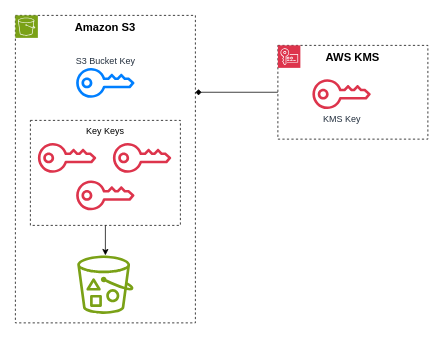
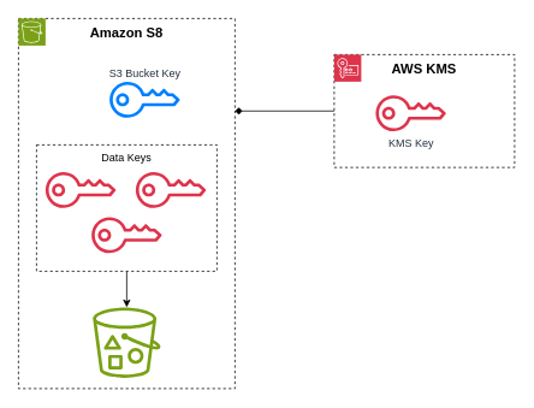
  <mxCell id="0" />
  <mxCell id="1" parent="0" />
- <mxCell id="2" value="Amazon S3" style="rounded=0;whiteSpace=wrap;html=1;fillColor=none;dashed=1;verticalAlign=top;fontStyle=1;fontSize=15;" vertex="1" parent="1"><mxGeometry x="20" y="20" width="240" height="410" as="geometry" /></mxCell>
+ <mxCell id="2" value="Amazon S8" style="rounded=0;whiteSpace=wrap;html=1;fillColor=none;dashed=1;verticalAlign=top;fontStyle=1;fontSize=15;" vertex="1" parent="1"><mxGeometry x="20" y="20" width="240" height="410" as="geometry" /></mxCell>
  <mxCell id="3" style="edgeStyle=orthogonalEdgeStyle;rounded=0;orthogonalLoop=1;jettySize=auto;html=1;" edge="1" parent="1" source="4" target="9"><mxGeometry relative="1" as="geometry" /></mxCell>
- <mxCell id="4" value="Key Keys" style="rounded=0;whiteSpace=wrap;html=1;fillColor=none;dashed=1;verticalAlign=top;" vertex="1" parent="1"><mxGeometry x="40" y="160" width="200" height="140" as="geometry" /></mxCell>
+ <mxCell id="4" value="Data Keys" style="rounded=0;whiteSpace=wrap;html=1;fillColor=none;dashed=1;verticalAlign=top;" vertex="1" parent="1"><mxGeometry x="40" y="160" width="200" height="140" as="geometry" /></mxCell>
  <mxCell id="5" value="" style="sketch=0;outlineConnect=0;fontColor=#232F3E;gradientColor=none;fillColor=#DD344C;strokeColor=none;dashed=0;verticalLabelPosition=bottom;verticalAlign=top;align=center;html=1;fontSize=12;fontStyle=0;aspect=fixed;pointerEvents=1;shape=mxgraph.aws4.addon;" vertex="1" parent="1"><mxGeometry x="50" y="190" width="78" height="40" as="geometry" /></mxCell>
  <mxCell id="6" value="" style="sketch=0;outlineConnect=0;fontColor=#232F3E;gradientColor=none;fillColor=#DD344C;strokeColor=none;dashed=0;verticalLabelPosition=bottom;verticalAlign=top;align=center;html=1;fontSize=12;fontStyle=0;aspect=fixed;pointerEvents=1;shape=mxgraph.aws4.addon;" vertex="1" parent="1"><mxGeometry x="150" y="190" width="78" height="40" as="geometry" /></mxCell>
  <mxCell id="7" value="" style="sketch=0;outlineConnect=0;fontColor=#232F3E;gradientColor=none;fillColor=#DD344C;strokeColor=none;dashed=0;verticalLabelPosition=bottom;verticalAlign=top;align=center;html=1;fontSize=12;fontStyle=0;aspect=fixed;pointerEvents=1;shape=mxgraph.aws4.addon;" vertex="1" parent="1"><mxGeometry x="101" y="240" width="78" height="40" as="geometry" /></mxCell>
- <mxCell id="8" value="S3 Bucket Key" style="sketch=0;outlineConnect=0;fontColor=#232F3E;gradientColor=none;fillColor=#007FFF;strokeColor=none;dashed=0;verticalLabelPosition=top;verticalAlign=bottom;align=center;html=1;fontSize=12;fontStyle=0;aspect=fixed;pointerEvents=1;shape=mxgraph.aws4.addon;labelPosition=center;" vertex="1" parent="1"><mxGeometry x="101" y="90" width="78" height="40" as="geometry" /></mxCell>
+ <mxCell id="8" value="S3 Bucket Key" style="sketch=0;outlineConnect=0;fontColor=#232F3E;gradientColor=none;fillColor=#007FFF;strokeColor=none;dashed=0;verticalLabelPosition=top;verticalAlign=bottom;align=center;html=1;fontSize=12;fontStyle=0;aspect=fixed;pointerEvents=1;shape=mxgraph.aws4.addon;labelPosition=center;" vertex="1" parent="1"><mxGeometry x="121" y="90" width="78" height="40" as="geometry" /></mxCell>
  <mxCell id="9" value="" style="sketch=0;outlineConnect=0;fontColor=#232F3E;gradientColor=none;fillColor=#7AA116;strokeColor=none;dashed=0;verticalLabelPosition=bottom;verticalAlign=top;align=center;html=1;fontSize=12;fontStyle=0;aspect=fixed;pointerEvents=1;shape=mxgraph.aws4.bucket_with_objects;" vertex="1" parent="1"><mxGeometry x="102.5" y="340" width="75" height="78" as="geometry" /></mxCell>
  <mxCell id="10" style="edgeStyle=orthogonalEdgeStyle;rounded=0;orthogonalLoop=1;jettySize=auto;html=1;entryX=1;entryY=0.25;entryDx=0;entryDy=0;endArrow=diamond;" edge="1" parent="1" source="11" target="2"><mxGeometry relative="1" as="geometry" /></mxCell>
  <mxCell id="11" value="AWS KMS" style="rounded=0;whiteSpace=wrap;html=1;fillColor=none;dashed=1;verticalAlign=top;fontStyle=1;fontSize=15;" vertex="1" parent="1"><mxGeometry x="370" y="60" width="200" height="125" as="geometry" /></mxCell>
  <mxCell id="12" value="KMS Key" style="sketch=0;outlineConnect=0;fontColor=#232F3E;gradientColor=none;fillColor=#DD344C;strokeColor=none;dashed=0;verticalLabelPosition=bottom;verticalAlign=top;align=center;html=1;fontSize=12;fontStyle=0;aspect=fixed;pointerEvents=1;shape=mxgraph.aws4.addon;" vertex="1" parent="1"><mxGeometry x="416" y="105" width="78" height="40" as="geometry" /></mxCell>
  <mxCell id="13" value="" style="sketch=0;points=[[0,0,0],[0.25,0,0],[0.5,0,0],[0.75,0,0],[1,0,0],[0,1,0],[0.25,1,0],[0.5,1,0],[0.75,1,0],[1,1,0],[0,0.25,0],[0,0.5,0],[0,0.75,0],[1,0.25,0],[1,0.5,0],[1,0.75,0]];outlineConnect=0;fontColor=#232F3E;fillColor=#7AA116;strokeColor=#ffffff;dashed=0;verticalLabelPosition=bottom;verticalAlign=top;align=center;html=1;fontSize=12;fontStyle=0;aspect=fixed;shape=mxgraph.aws4.resourceIcon;resIcon=mxgraph.aws4.s3;" vertex="1" parent="1"><mxGeometry x="20" y="20" width="30" height="30" as="geometry" /></mxCell>
  <mxCell id="14" value="" style="sketch=0;points=[[0,0,0],[0.25,0,0],[0.5,0,0],[0.75,0,0],[1,0,0],[0,1,0],[0.25,1,0],[0.5,1,0],[0.75,1,0],[1,1,0],[0,0.25,0],[0,0.5,0],[0,0.75,0],[1,0.25,0],[1,0.5,0],[1,0.75,0]];outlineConnect=0;fontColor=#232F3E;fillColor=#DD344C;strokeColor=#ffffff;dashed=0;verticalLabelPosition=bottom;verticalAlign=top;align=center;html=1;fontSize=12;fontStyle=0;aspect=fixed;shape=mxgraph.aws4.resourceIcon;resIcon=mxgraph.aws4.key_management_service;" vertex="1" parent="1"><mxGeometry x="370" y="60" width="30" height="30" as="geometry" /></mxCell>
